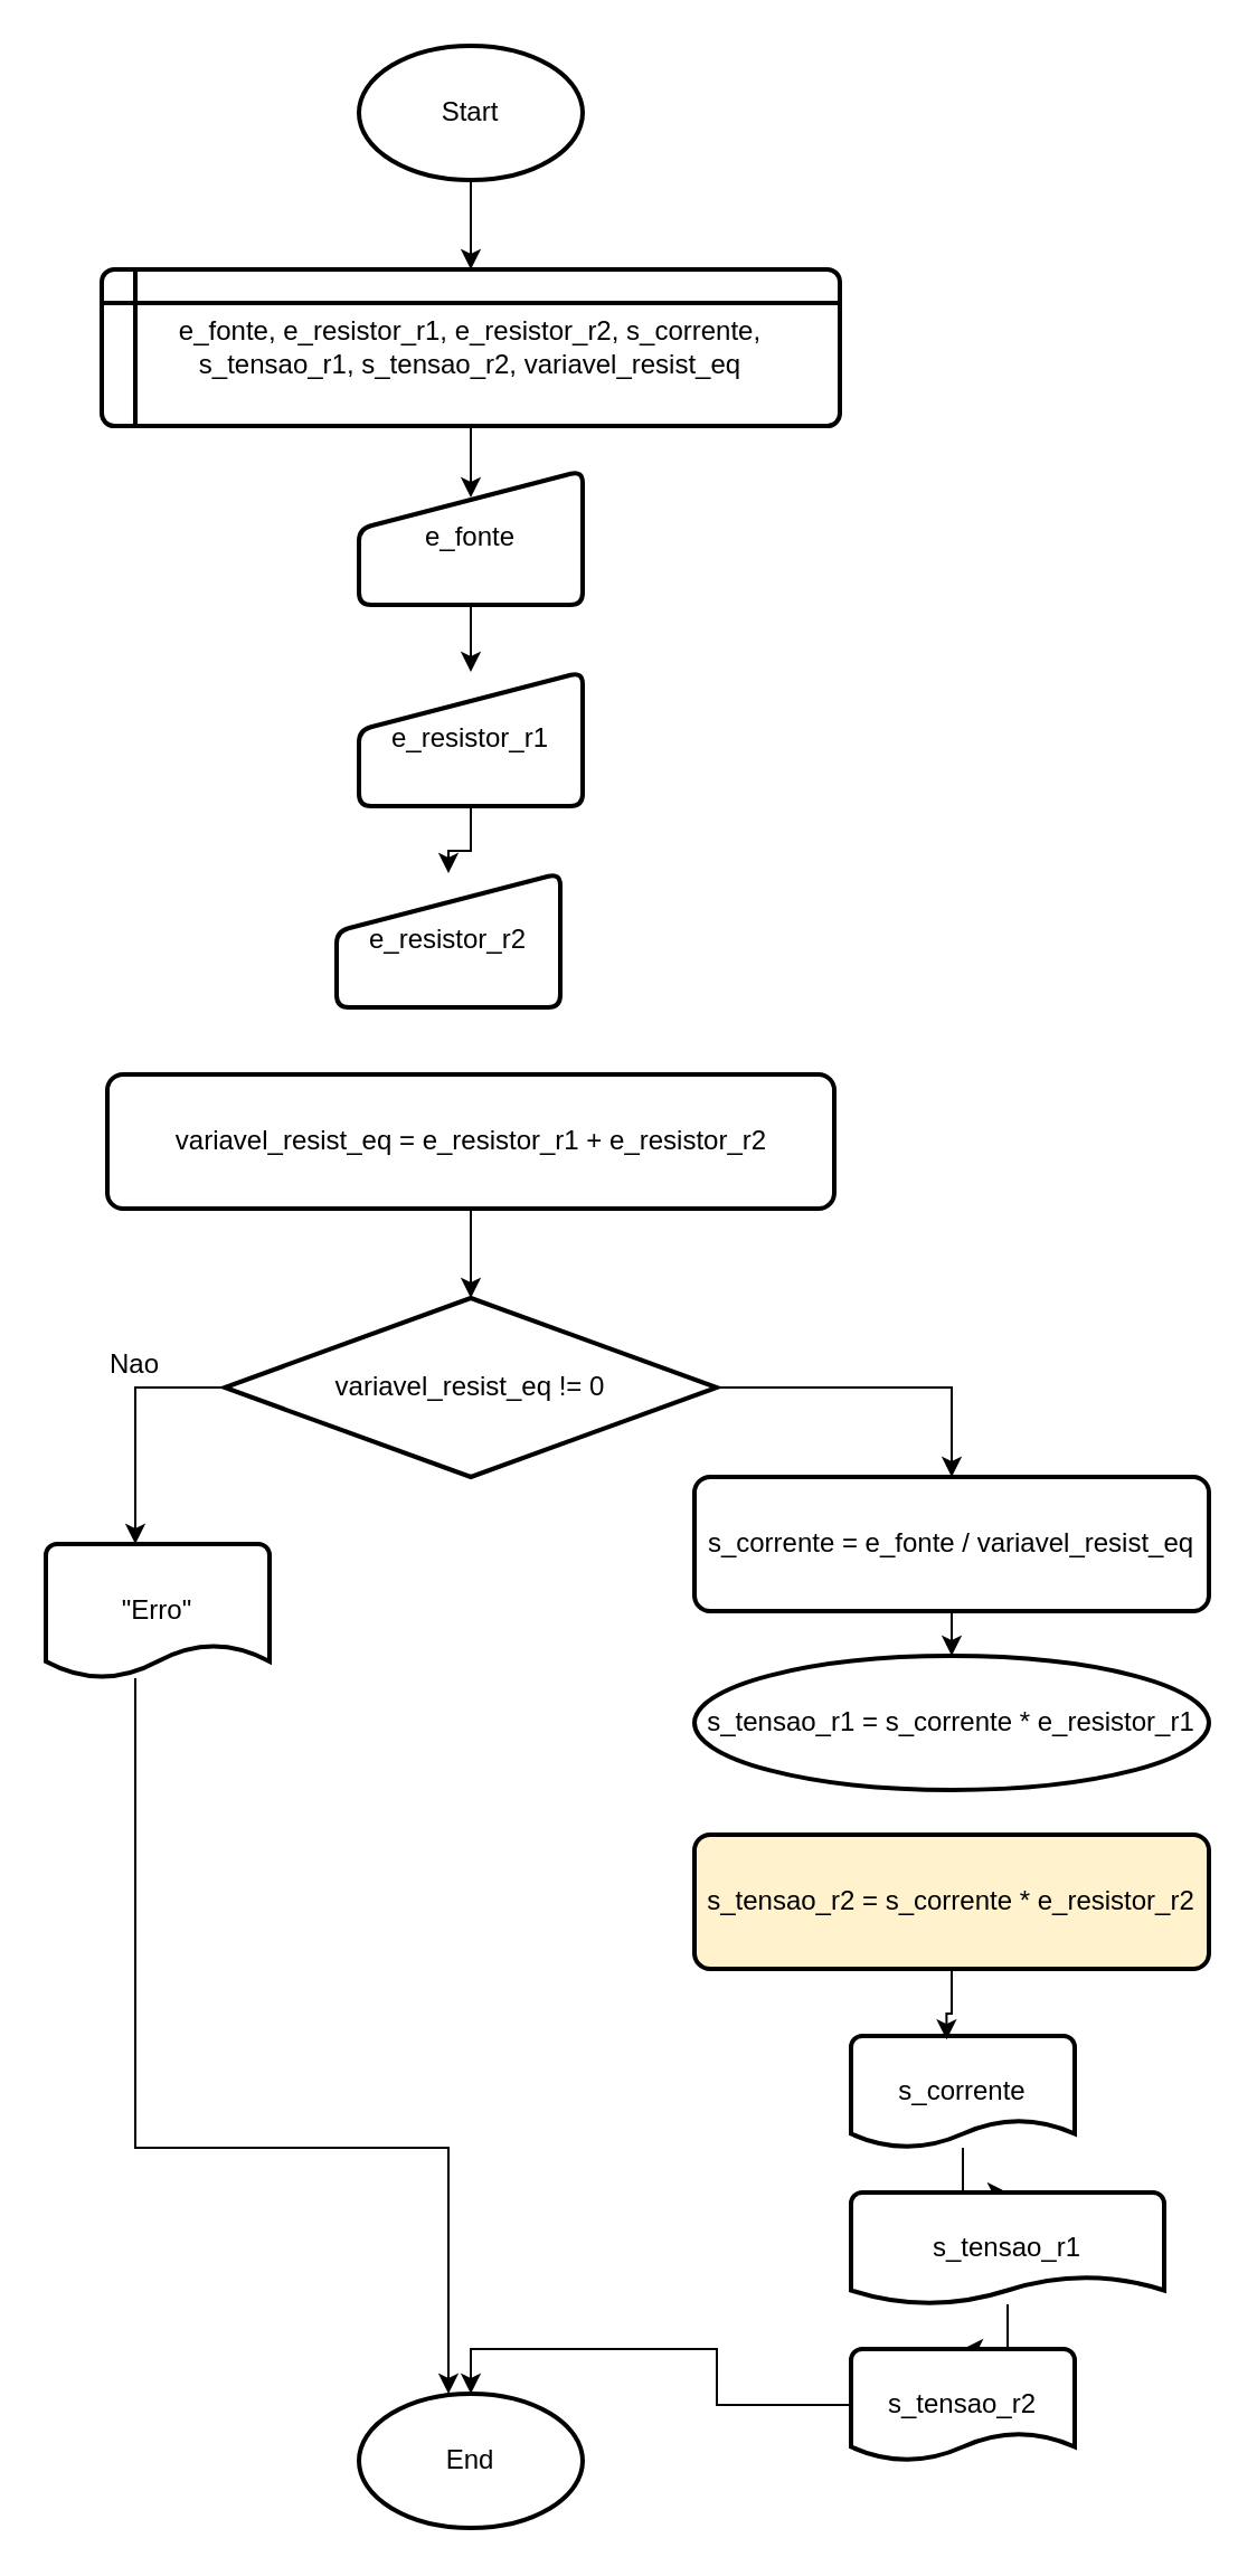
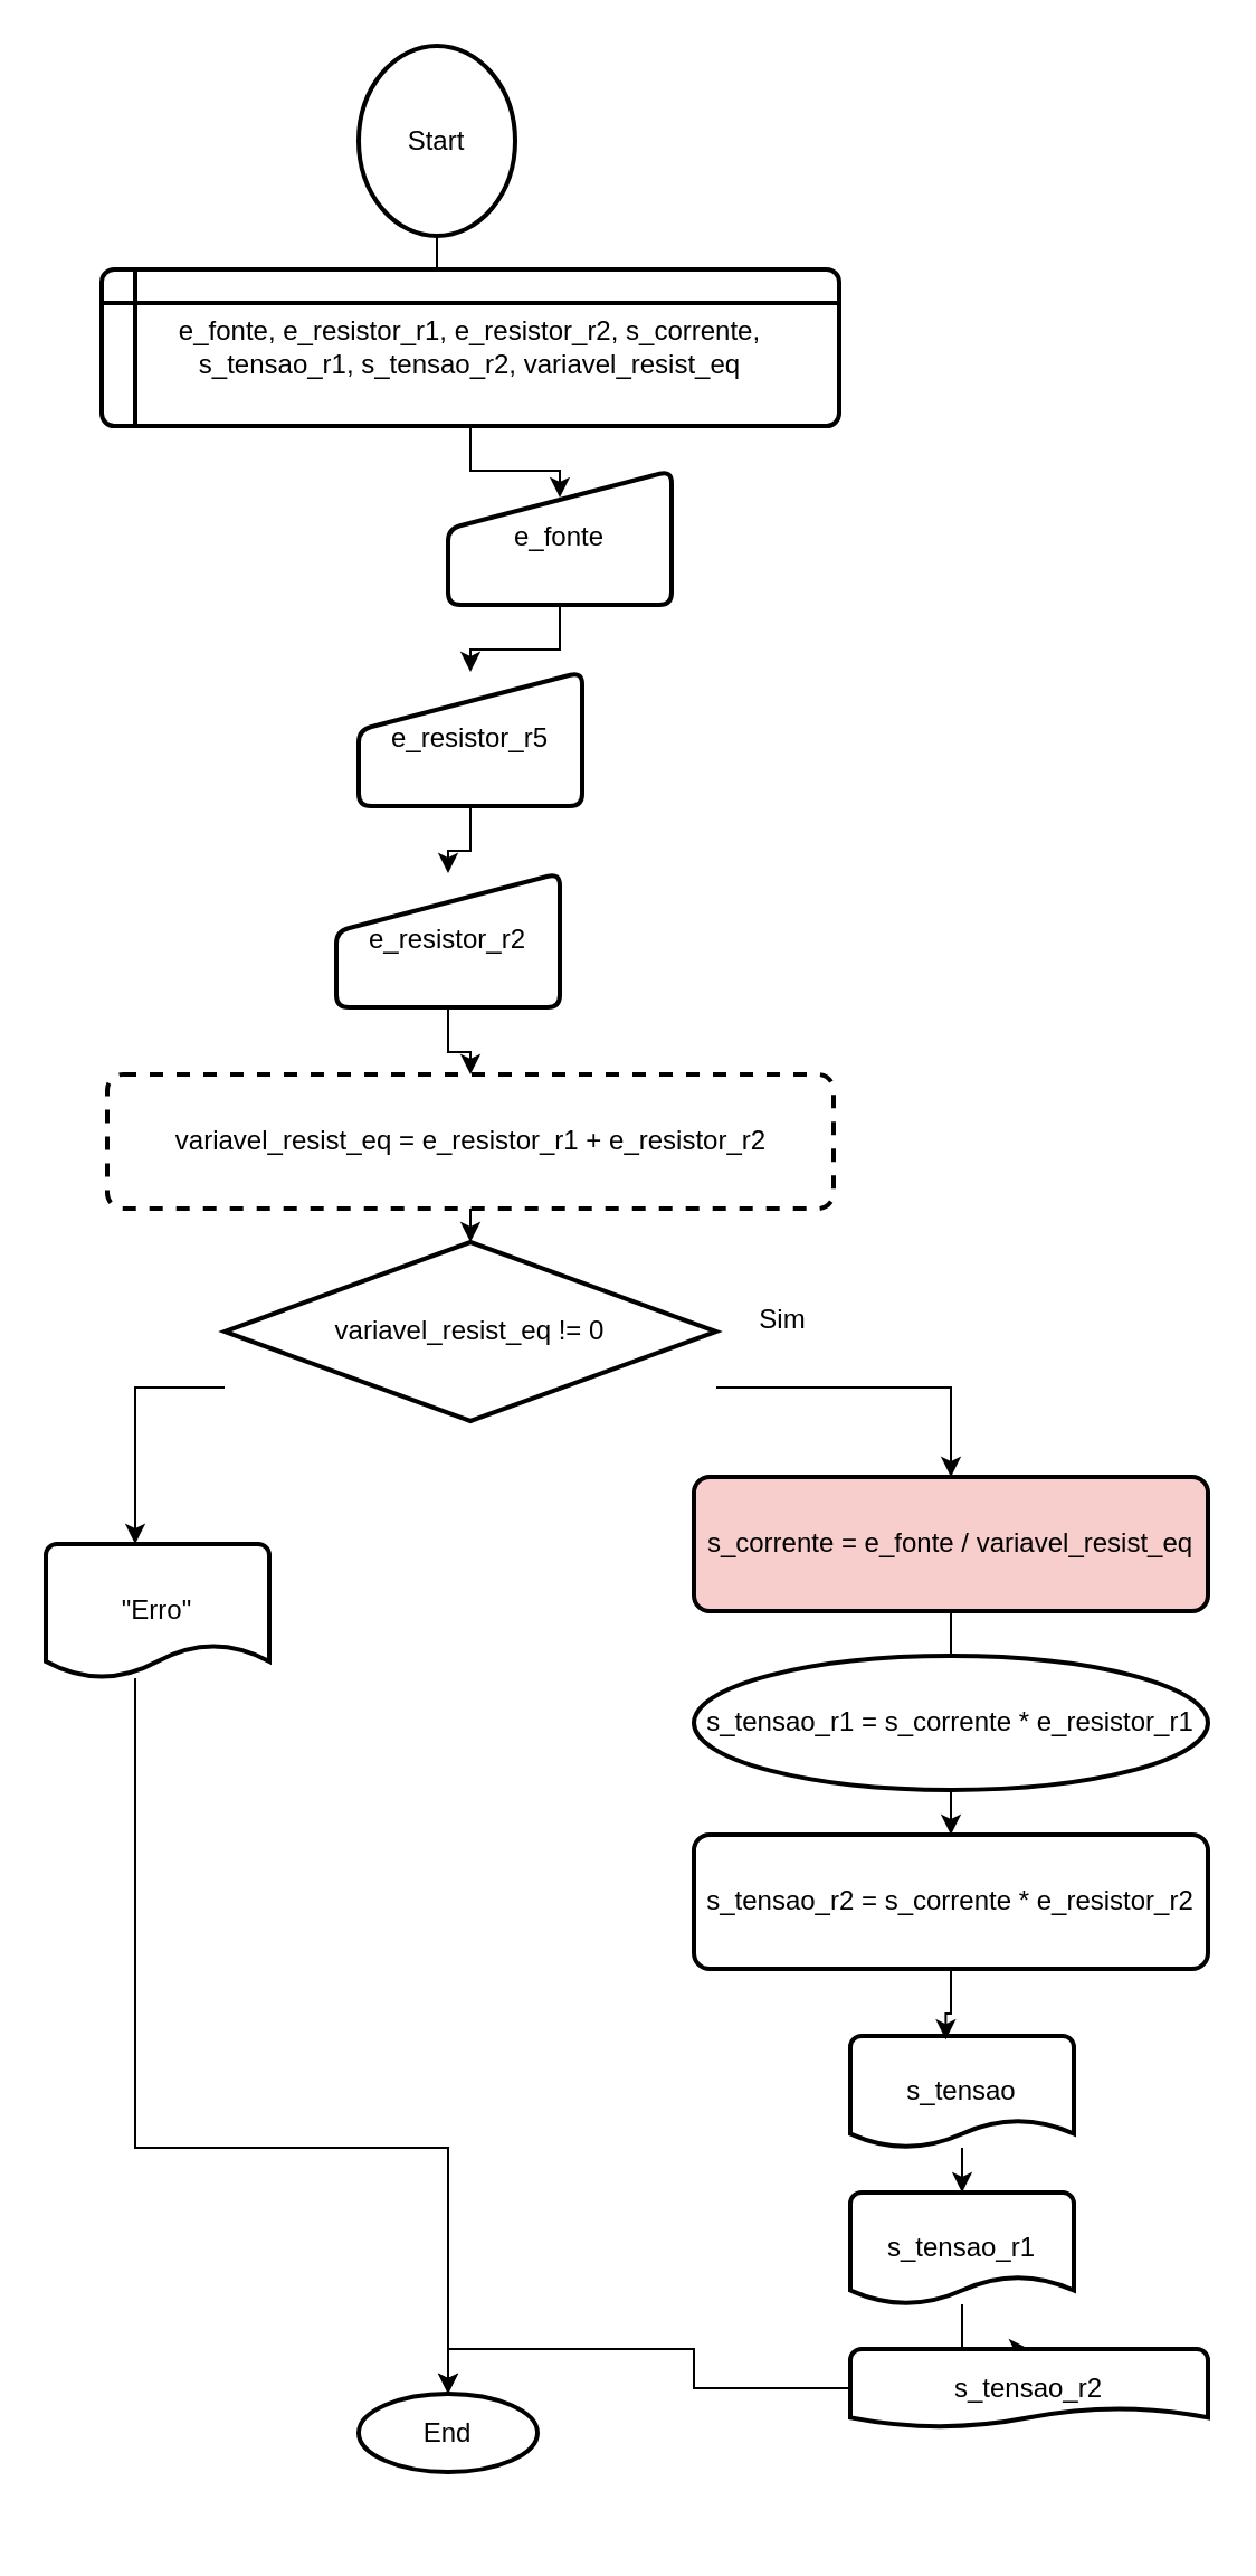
  <mxCell id="0" />
  <mxCell id="1" parent="0" />
  <mxCell id="2" style="edgeStyle=orthogonalEdgeStyle;rounded=0;orthogonalLoop=1;jettySize=auto;html=1;entryX=0.5;entryY=0;entryDx=0;entryDy=0;" edge="1" parent="1" source="3" target="5"><mxGeometry relative="1" as="geometry" /></mxCell>
- <mxCell id="3" value="Start" style="strokeWidth=2;html=1;shape=mxgraph.flowchart.start_1;whiteSpace=wrap;" vertex="1" parent="1"><mxGeometry x="160" y="20" width="100" height="60" as="geometry" /></mxCell>
+ <mxCell id="3" value="Start" style="strokeWidth=2;html=1;shape=mxgraph.flowchart.start_1;whiteSpace=wrap;" vertex="1" parent="1"><mxGeometry x="160" y="20" width="70" height="85" as="geometry" /></mxCell>
  <mxCell id="4" style="edgeStyle=orthogonalEdgeStyle;rounded=0;orthogonalLoop=1;jettySize=auto;html=1;entryX=0.5;entryY=0.2;entryDx=0;entryDy=0;entryPerimeter=0;" edge="1" parent="1" source="5" target="7"><mxGeometry relative="1" as="geometry" /></mxCell>
  <mxCell id="5" value="e_fonte, e_resistor_r1, e_resistor_r2, s_corrente, s_tensao_r1, s_tensao_r2,&amp;nbsp;variavel_resist_eq" style="shape=internalStorage;whiteSpace=wrap;html=1;dx=15;dy=15;rounded=1;arcSize=8;strokeWidth=2;" vertex="1" parent="1"><mxGeometry x="45" y="120" width="330" height="70" as="geometry" /></mxCell>
  <mxCell id="6" style="edgeStyle=orthogonalEdgeStyle;rounded=0;orthogonalLoop=1;jettySize=auto;html=1;entryX=0.5;entryY=0;entryDx=0;entryDy=0;" edge="1" parent="1" source="7" target="9"><mxGeometry relative="1" as="geometry" /></mxCell>
- <mxCell id="7" value="e_fonte" style="html=1;strokeWidth=2;shape=manualInput;whiteSpace=wrap;rounded=1;size=26;arcSize=11;" vertex="1" parent="1"><mxGeometry x="160" y="210" width="100" height="60" as="geometry" /></mxCell>
+ <mxCell id="7" value="e_fonte" style="html=1;strokeWidth=2;shape=manualInput;whiteSpace=wrap;rounded=1;size=26;arcSize=11;" vertex="1" parent="1"><mxGeometry x="200" y="210" width="100" height="60" as="geometry" /></mxCell>
  <mxCell id="8" style="edgeStyle=orthogonalEdgeStyle;rounded=0;orthogonalLoop=1;jettySize=auto;html=1;entryX=0.5;entryY=0;entryDx=0;entryDy=0;" edge="1" parent="1" source="9" target="11"><mxGeometry relative="1" as="geometry" /></mxCell>
- <mxCell id="9" value="e_resistor_r1" style="html=1;strokeWidth=2;shape=manualInput;whiteSpace=wrap;rounded=1;size=26;arcSize=11;" vertex="1" parent="1"><mxGeometry x="160" y="300" width="100" height="60" as="geometry" /></mxCell>
+ <mxCell id="9" value="e_resistor_r5" style="html=1;strokeWidth=2;shape=manualInput;whiteSpace=wrap;rounded=1;size=26;arcSize=11;" vertex="1" parent="1"><mxGeometry x="160" y="300" width="100" height="60" as="geometry" /></mxCell>
+ <mxCell id="10" style="edgeStyle=orthogonalEdgeStyle;rounded=0;orthogonalLoop=1;jettySize=auto;html=1;entryX=0.5;entryY=0;entryDx=0;entryDy=0;" edge="1" parent="1" source="11" target="13"><mxGeometry relative="1" as="geometry" /></mxCell>
  <mxCell id="11" value="e_resistor_r2" style="html=1;strokeWidth=2;shape=manualInput;whiteSpace=wrap;rounded=1;size=26;arcSize=11;" vertex="1" parent="1"><mxGeometry x="150" y="390" width="100" height="60" as="geometry" /></mxCell>
  <mxCell id="12" value="" style="edgeStyle=orthogonalEdgeStyle;rounded=0;orthogonalLoop=1;jettySize=auto;html=1;" edge="1" parent="1" source="13" target="18"><mxGeometry relative="1" as="geometry" /></mxCell>
- <mxCell id="13" value="variavel_resist_eq =&amp;nbsp;e_resistor_r1 +&amp;nbsp;e_resistor_r2" style="rounded=1;whiteSpace=wrap;html=1;absoluteArcSize=1;arcSize=14;strokeWidth=2;" vertex="1" parent="1"><mxGeometry x="47.5" y="480" width="325" height="60" as="geometry" /></mxCell>
- <mxCell id="14" style="edgeStyle=orthogonalEdgeStyle;rounded=0;orthogonalLoop=1;jettySize=auto;html=1;entryX=0.5;entryY=0;entryDx=0;entryDy=0;" edge="1" parent="1" source="15" target="27"><mxGeometry relative="1" as="geometry" /></mxCell>
- <mxCell id="15" value="s_corrente = e_fonte /&amp;nbsp;variavel_resist_eq" style="rounded=1;whiteSpace=wrap;html=1;absoluteArcSize=1;arcSize=14;strokeWidth=2;" vertex="1" parent="1"><mxGeometry x="310" y="660" width="230" height="60" as="geometry" /></mxCell>
+ <mxCell id="13" value="variavel_resist_eq =&amp;nbsp;e_resistor_r1 +&amp;nbsp;e_resistor_r2" style="rounded=1;whiteSpace=wrap;html=1;absoluteArcSize=1;arcSize=14;strokeWidth=2;dashed=1;" vertex="1" parent="1"><mxGeometry x="47.5" y="480" width="325" height="60" as="geometry" /></mxCell>
+ <mxCell id="14" style="edgeStyle=orthogonalEdgeStyle;rounded=0;orthogonalLoop=1;jettySize=auto;html=1;entryX=0.5;entryY=0;entryDx=0;entryDy=0;endArrow=none;" edge="1" parent="1" source="15" target="27"><mxGeometry relative="1" as="geometry" /></mxCell>
+ <mxCell id="15" value="s_corrente = e_fonte /&amp;nbsp;variavel_resist_eq" style="rounded=1;whiteSpace=wrap;html=1;absoluteArcSize=1;arcSize=14;strokeWidth=2;fillColor=#f8cecc;" vertex="1" parent="1"><mxGeometry x="310" y="660" width="230" height="60" as="geometry" /></mxCell>
  <mxCell id="16" style="edgeStyle=orthogonalEdgeStyle;rounded=0;orthogonalLoop=1;jettySize=auto;html=1;" edge="1" parent="1" source="18" target="20"><mxGeometry relative="1" as="geometry"><Array as="points"><mxPoint x="60" y="620" /></Array></mxGeometry></mxCell>
  <mxCell id="17" style="edgeStyle=orthogonalEdgeStyle;rounded=0;orthogonalLoop=1;jettySize=auto;html=1;entryX=0.5;entryY=0;entryDx=0;entryDy=0;" edge="1" parent="1" source="18" target="15"><mxGeometry relative="1" as="geometry"><Array as="points"><mxPoint x="425" y="620" /></Array></mxGeometry></mxCell>
- <mxCell id="18" value="&lt;span&gt;variavel_resist_eq != 0&lt;/span&gt;" style="strokeWidth=2;html=1;shape=mxgraph.flowchart.decision;whiteSpace=wrap;" vertex="1" parent="1"><mxGeometry x="100" y="580" width="220" height="80" as="geometry" /></mxCell>
+ <mxCell id="18" value="&lt;span&gt;variavel_resist_eq != 0&lt;/span&gt;" style="strokeWidth=2;html=1;shape=mxgraph.flowchart.decision;whiteSpace=wrap;" vertex="1" parent="1"><mxGeometry x="100" y="555" width="220" height="80" as="geometry" /></mxCell>
  <mxCell id="19" style="edgeStyle=orthogonalEdgeStyle;rounded=0;orthogonalLoop=1;jettySize=auto;html=1;" edge="1" parent="1" source="20" target="25"><mxGeometry relative="1" as="geometry"><Array as="points"><mxPoint x="60" y="960" /><mxPoint x="200" y="960" /></Array></mxGeometry></mxCell>
  <mxCell id="20" value="&quot;Erro&quot;" style="strokeWidth=2;html=1;shape=mxgraph.flowchart.document2;whiteSpace=wrap;size=0.25;" vertex="1" parent="1"><mxGeometry x="20" y="690" width="100" height="60" as="geometry" /></mxCell>
- <mxCell id="21" value="Nao" style="text;html=1;strokeColor=none;fillColor=none;align=center;verticalAlign=middle;whiteSpace=wrap;rounded=0;" vertex="1" parent="1"><mxGeometry x="40" y="600" width="40" height="20" as="geometry" /></mxCell>
+ <mxCell id="22" value="Sim" style="text;html=1;strokeColor=none;fillColor=none;align=center;verticalAlign=middle;whiteSpace=wrap;rounded=0;" vertex="1" parent="1"><mxGeometry x="330" y="580" width="40" height="20" as="geometry" /></mxCell>
  <mxCell id="23" style="edgeStyle=orthogonalEdgeStyle;rounded=0;orthogonalLoop=1;jettySize=auto;html=1;entryX=0.5;entryY=0;entryDx=0;entryDy=0;entryPerimeter=0;" edge="1" parent="1" source="24" target="31"><mxGeometry relative="1" as="geometry" /></mxCell>
- <mxCell id="24" value="s_corrente" style="strokeWidth=2;html=1;shape=mxgraph.flowchart.document2;whiteSpace=wrap;size=0.25;" vertex="1" parent="1"><mxGeometry x="380" y="910" width="100" height="50" as="geometry" /></mxCell>
- <mxCell id="25" value="End" style="strokeWidth=2;html=1;shape=mxgraph.flowchart.start_1;whiteSpace=wrap;" vertex="1" parent="1"><mxGeometry x="160" y="1070" width="100" height="60" as="geometry" /></mxCell>
+ <mxCell id="24" value="s_tensao" style="strokeWidth=2;html=1;shape=mxgraph.flowchart.document2;whiteSpace=wrap;size=0.25;" vertex="1" parent="1"><mxGeometry x="380" y="910" width="100" height="50" as="geometry" /></mxCell>
+ <mxCell id="25" value="End" style="strokeWidth=2;html=1;shape=mxgraph.flowchart.start_1;whiteSpace=wrap;" vertex="1" parent="1"><mxGeometry x="160" y="1070" width="80" height="35" as="geometry" /></mxCell>
+ <mxCell id="26" style="edgeStyle=orthogonalEdgeStyle;rounded=0;orthogonalLoop=1;jettySize=auto;html=1;entryX=0.5;entryY=0;entryDx=0;entryDy=0;" edge="1" parent="1" source="27" target="29"><mxGeometry relative="1" as="geometry" /></mxCell>
  <mxCell id="27" value="s_tensao_r1 = s_corrente *&amp;nbsp;e_resistor_r1" style="ellipse;whiteSpace=wrap;html=1;absoluteArcSize=1;arcSize=19;strokeWidth=2;" vertex="1" parent="1"><mxGeometry x="310" y="740" width="230" height="60" as="geometry" /></mxCell>
  <mxCell id="28" style="edgeStyle=orthogonalEdgeStyle;rounded=0;orthogonalLoop=1;jettySize=auto;html=1;entryX=0.427;entryY=0.032;entryDx=0;entryDy=0;entryPerimeter=0;" edge="1" parent="1" source="29" target="24"><mxGeometry relative="1" as="geometry" /></mxCell>
- <mxCell id="29" value="s_tensao_r2 = s_corrente *&amp;nbsp;e_resistor_r2" style="rounded=1;whiteSpace=wrap;html=1;absoluteArcSize=1;arcSize=14;strokeWidth=2;fillColor=#fff2cc;" vertex="1" parent="1"><mxGeometry x="310" y="820" width="230" height="60" as="geometry" /></mxCell>
+ <mxCell id="29" value="s_tensao_r2 = s_corrente *&amp;nbsp;e_resistor_r2" style="rounded=1;whiteSpace=wrap;html=1;absoluteArcSize=1;arcSize=14;strokeWidth=2;" vertex="1" parent="1"><mxGeometry x="310" y="820" width="230" height="60" as="geometry" /></mxCell>
  <mxCell id="30" style="edgeStyle=orthogonalEdgeStyle;rounded=0;orthogonalLoop=1;jettySize=auto;html=1;entryX=0.5;entryY=0;entryDx=0;entryDy=0;entryPerimeter=0;" edge="1" parent="1" source="31" target="33"><mxGeometry relative="1" as="geometry" /></mxCell>
- <mxCell id="31" value="&lt;span&gt;s_tensao_r1&lt;/span&gt;" style="strokeWidth=2;html=1;shape=mxgraph.flowchart.document2;whiteSpace=wrap;size=0.25;" vertex="1" parent="1"><mxGeometry x="380" y="980" width="140" height="50" as="geometry" /></mxCell>
+ <mxCell id="31" value="&lt;span&gt;s_tensao_r1&lt;/span&gt;" style="strokeWidth=2;html=1;shape=mxgraph.flowchart.document2;whiteSpace=wrap;size=0.25;" vertex="1" parent="1"><mxGeometry x="380" y="980" width="100" height="50" as="geometry" /></mxCell>
  <mxCell id="32" style="edgeStyle=orthogonalEdgeStyle;rounded=0;orthogonalLoop=1;jettySize=auto;html=1;entryX=0.5;entryY=0;entryDx=0;entryDy=0;entryPerimeter=0;" edge="1" parent="1" source="33" target="25"><mxGeometry relative="1" as="geometry" /></mxCell>
- <mxCell id="33" value="s_tensao_r2" style="strokeWidth=2;html=1;shape=mxgraph.flowchart.document2;whiteSpace=wrap;size=0.25;" vertex="1" parent="1"><mxGeometry x="380" y="1050" width="100" height="50" as="geometry" /></mxCell>
+ <mxCell id="33" value="s_tensao_r2" style="strokeWidth=2;html=1;shape=mxgraph.flowchart.document2;whiteSpace=wrap;size=0.25;" vertex="1" parent="1"><mxGeometry x="380" y="1050" width="160" height="35" as="geometry" /></mxCell>
